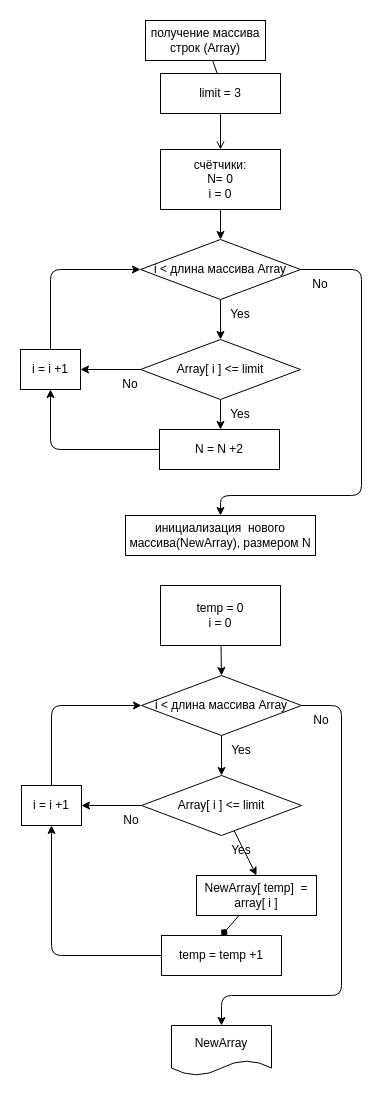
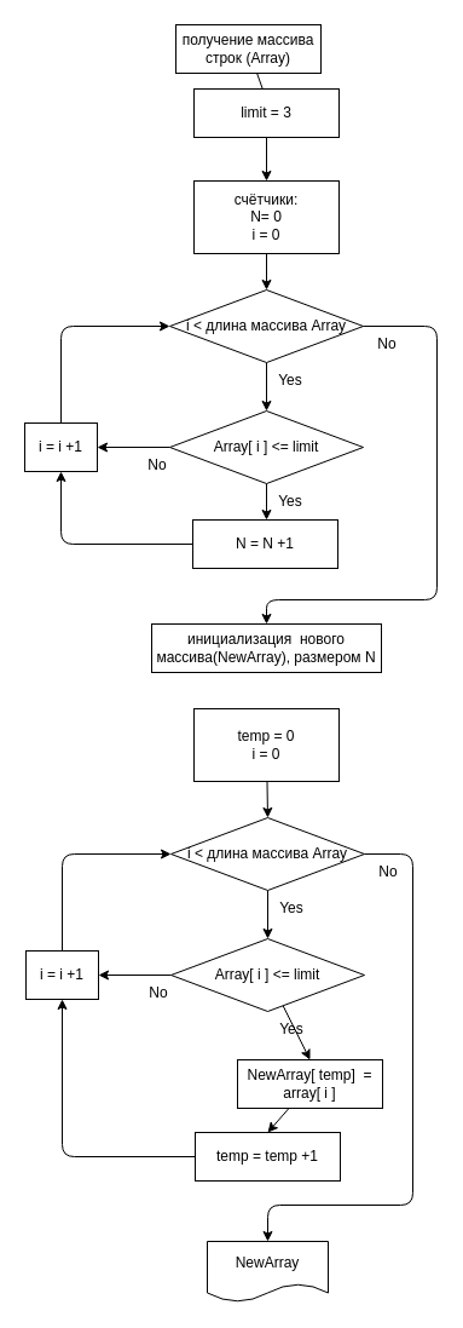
  <mxCell id="0" />
  <mxCell id="1" parent="0" />
  <mxCell id="2" style="edgeStyle=none;html=1;entryX=0.5;entryY=0;entryDx=0;entryDy=0;" parent="1" source="3" edge="1"><mxGeometry relative="1" as="geometry"><mxPoint x="221" y="85" as="targetPoint" /></mxGeometry></mxCell>
  <mxCell id="3" value="получение массива строк (Array)" style="rounded=0;whiteSpace=wrap;html=1;" parent="1" vertex="1"><mxGeometry x="145" y="20" width="120" height="40" as="geometry" /></mxCell>
  <mxCell id="4" value="инициализация&amp;nbsp; нового массива(NewArray), размером N" style="rounded=0;whiteSpace=wrap;html=1;" parent="1" vertex="1"><mxGeometry x="125" y="515" width="190" height="40" as="geometry" /></mxCell>
  <mxCell id="5" style="edgeStyle=none;html=1;entryX=0.5;entryY=0;entryDx=0;entryDy=0;" parent="1" source="6" target="9" edge="1"><mxGeometry relative="1" as="geometry" /></mxCell>
  <mxCell id="6" value="temp = 0&lt;br&gt;i = 0" style="rounded=0;whiteSpace=wrap;html=1;" parent="1" vertex="1"><mxGeometry x="160" y="585" width="120" height="60" as="geometry" /></mxCell>
  <mxCell id="7" style="edgeStyle=none;html=1;entryX=0.5;entryY=0;entryDx=0;entryDy=0;" parent="1" source="9" target="12" edge="1"><mxGeometry relative="1" as="geometry" /></mxCell>
  <mxCell id="8" style="edgeStyle=none;html=1;entryX=0.5;entryY=0;entryDx=0;entryDy=0;" parent="1" source="9" target="23" edge="1"><mxGeometry relative="1" as="geometry"><Array as="points"><mxPoint x="341" y="705" /><mxPoint x="341" y="995" /><mxPoint x="221" y="995" /></Array></mxGeometry></mxCell>
  <mxCell id="9" value="i &amp;lt; длина массива Array" style="rhombus;whiteSpace=wrap;html=1;" parent="1" vertex="1"><mxGeometry x="141" y="675" width="160" height="60" as="geometry" /></mxCell>
  <mxCell id="10" style="edgeStyle=none;html=1;entryX=0.5;entryY=0;entryDx=0;entryDy=0;" parent="1" source="12" target="14" edge="1"><mxGeometry relative="1" as="geometry" /></mxCell>
  <mxCell id="11" style="edgeStyle=none;html=1;" parent="1" source="12" edge="1"><mxGeometry relative="1" as="geometry"><mxPoint x="81" y="805" as="targetPoint" /></mxGeometry></mxCell>
  <mxCell id="12" value="Array[ i ] &amp;lt;= limit" style="rhombus;whiteSpace=wrap;html=1;" parent="1" vertex="1"><mxGeometry x="141" y="775" width="160" height="60" as="geometry" /></mxCell>
- <mxCell id="13" style="edgeStyle=none;html=1;entryX=0.5;entryY=0;entryDx=0;entryDy=0;endArrow=diamond;" parent="1" source="14" target="16" edge="1"><mxGeometry relative="1" as="geometry" /></mxCell>
+ <mxCell id="13" style="edgeStyle=none;html=1;entryX=0.5;entryY=0;entryDx=0;entryDy=0;" parent="1" source="14" target="16" edge="1"><mxGeometry relative="1" as="geometry" /></mxCell>
  <mxCell id="14" value="NewArray[ temp]&amp;nbsp; = array[ i ]" style="rounded=0;whiteSpace=wrap;html=1;" parent="1" vertex="1"><mxGeometry x="196" y="875" width="120" height="40" as="geometry" /></mxCell>
  <mxCell id="15" style="edgeStyle=none;html=1;entryX=0.5;entryY=1;entryDx=0;entryDy=0;" parent="1" source="16" target="21" edge="1"><mxGeometry relative="1" as="geometry"><Array as="points"><mxPoint x="51" y="955" /></Array></mxGeometry></mxCell>
  <mxCell id="16" value="temp = temp +1" style="rounded=0;whiteSpace=wrap;html=1;" parent="1" vertex="1"><mxGeometry x="161" y="935" width="120" height="40" as="geometry" /></mxCell>
  <mxCell id="17" value="Yes" style="text;html=1;strokeColor=none;fillColor=none;align=center;verticalAlign=middle;whiteSpace=wrap;rounded=0;" parent="1" vertex="1"><mxGeometry x="231" y="745" width="20" height="10" as="geometry" /></mxCell>
  <mxCell id="18" value="Yes" style="text;html=1;strokeColor=none;fillColor=none;align=center;verticalAlign=middle;whiteSpace=wrap;rounded=0;" parent="1" vertex="1"><mxGeometry x="231" y="845" width="20" height="10" as="geometry" /></mxCell>
  <mxCell id="19" value="No" style="text;html=1;strokeColor=none;fillColor=none;align=center;verticalAlign=middle;whiteSpace=wrap;rounded=0;" parent="1" vertex="1"><mxGeometry x="311" y="715" width="20" height="10" as="geometry" /></mxCell>
  <mxCell id="20" style="edgeStyle=none;html=1;entryX=0;entryY=0.5;entryDx=0;entryDy=0;" parent="1" source="21" target="9" edge="1"><mxGeometry relative="1" as="geometry"><Array as="points"><mxPoint x="51" y="705" /></Array></mxGeometry></mxCell>
  <mxCell id="21" value="i = i +1" style="rounded=0;whiteSpace=wrap;html=1;" parent="1" vertex="1"><mxGeometry x="21" y="785" width="60" height="40" as="geometry" /></mxCell>
  <mxCell id="22" value="No" style="text;html=1;strokeColor=none;fillColor=none;align=center;verticalAlign=middle;whiteSpace=wrap;rounded=0;" parent="1" vertex="1"><mxGeometry x="121" y="815" width="20" height="10" as="geometry" /></mxCell>
  <mxCell id="23" value="NewArray" style="shape=document;whiteSpace=wrap;html=1;boundedLbl=1;" parent="1" vertex="1"><mxGeometry x="171" y="1025" width="100" height="50" as="geometry" /></mxCell>
  <mxCell id="24" style="edgeStyle=none;html=1;entryX=0.5;entryY=0;entryDx=0;entryDy=0;" parent="1" source="25" target="28" edge="1"><mxGeometry relative="1" as="geometry" /></mxCell>
  <mxCell id="25" value="счётчики:&lt;br&gt;N= 0&lt;br&gt;i = 0" style="rounded=0;whiteSpace=wrap;html=1;" parent="1" vertex="1"><mxGeometry x="160" y="149" width="120" height="60" as="geometry" /></mxCell>
  <mxCell id="26" style="edgeStyle=none;html=1;entryX=0.5;entryY=0;entryDx=0;entryDy=0;" parent="1" source="28" target="31" edge="1"><mxGeometry relative="1" as="geometry" /></mxCell>
  <mxCell id="27" style="edgeStyle=none;html=1;" parent="1" source="28" target="4" edge="1"><mxGeometry relative="1" as="geometry"><Array as="points"><mxPoint x="361" y="269" /><mxPoint x="361" y="495" /><mxPoint x="220" y="495" /></Array></mxGeometry></mxCell>
  <mxCell id="28" value="i &amp;lt; длина массива Array" style="rhombus;whiteSpace=wrap;html=1;" parent="1" vertex="1"><mxGeometry x="140" y="239" width="160" height="60" as="geometry" /></mxCell>
  <mxCell id="29" style="edgeStyle=none;html=1;entryX=0.5;entryY=0;entryDx=0;entryDy=0;" parent="1" source="31" edge="1"><mxGeometry relative="1" as="geometry"><mxPoint x="220" y="429" as="targetPoint" /></mxGeometry></mxCell>
  <mxCell id="30" style="edgeStyle=none;html=1;" parent="1" source="31" edge="1"><mxGeometry relative="1" as="geometry"><mxPoint x="80" y="369" as="targetPoint" /></mxGeometry></mxCell>
  <mxCell id="31" value="Array[ i ] &amp;lt;= limit" style="rhombus;whiteSpace=wrap;html=1;" parent="1" vertex="1"><mxGeometry x="140" y="339" width="160" height="60" as="geometry" /></mxCell>
  <mxCell id="32" style="edgeStyle=none;html=1;entryX=0.5;entryY=1;entryDx=0;entryDy=0;" parent="1" source="33" target="38" edge="1"><mxGeometry relative="1" as="geometry"><Array as="points"><mxPoint x="50" y="449" /></Array></mxGeometry></mxCell>
- <mxCell id="33" value="N = N +2" style="rounded=0;whiteSpace=wrap;html=1;" parent="1" vertex="1"><mxGeometry x="159" y="429" width="120" height="40" as="geometry" /></mxCell>
+ <mxCell id="33" value="N = N +1" style="rounded=0;whiteSpace=wrap;html=1;" parent="1" vertex="1"><mxGeometry x="159" y="429" width="120" height="40" as="geometry" /></mxCell>
  <mxCell id="34" value="Yes" style="text;html=1;strokeColor=none;fillColor=none;align=center;verticalAlign=middle;whiteSpace=wrap;rounded=0;" parent="1" vertex="1"><mxGeometry x="230" y="309" width="20" height="10" as="geometry" /></mxCell>
  <mxCell id="35" value="Yes" style="text;html=1;strokeColor=none;fillColor=none;align=center;verticalAlign=middle;whiteSpace=wrap;rounded=0;" parent="1" vertex="1"><mxGeometry x="230" y="409" width="20" height="10" as="geometry" /></mxCell>
  <mxCell id="36" value="No" style="text;html=1;strokeColor=none;fillColor=none;align=center;verticalAlign=middle;whiteSpace=wrap;rounded=0;" parent="1" vertex="1"><mxGeometry x="310" y="279" width="20" height="10" as="geometry" /></mxCell>
  <mxCell id="37" style="edgeStyle=none;html=1;entryX=0;entryY=0.5;entryDx=0;entryDy=0;" parent="1" source="38" target="28" edge="1"><mxGeometry relative="1" as="geometry"><Array as="points"><mxPoint x="50" y="269" /></Array></mxGeometry></mxCell>
  <mxCell id="38" value="i = i +1" style="rounded=0;whiteSpace=wrap;html=1;" parent="1" vertex="1"><mxGeometry x="20" y="349" width="60" height="40" as="geometry" /></mxCell>
  <mxCell id="39" value="No" style="text;html=1;strokeColor=none;fillColor=none;align=center;verticalAlign=middle;whiteSpace=wrap;rounded=0;" parent="1" vertex="1"><mxGeometry x="120" y="379" width="20" height="10" as="geometry" /></mxCell>
- <mxCell id="40" style="edgeStyle=none;html=1;entryX=0.5;entryY=0;entryDx=0;entryDy=0;endArrow=open;" parent="1" source="41" target="25" edge="1"><mxGeometry relative="1" as="geometry" /></mxCell>
+ <mxCell id="40" style="edgeStyle=none;html=1;entryX=0.5;entryY=0;entryDx=0;entryDy=0;" parent="1" source="41" target="25" edge="1"><mxGeometry relative="1" as="geometry" /></mxCell>
  <mxCell id="41" value="limit = 3" style="rounded=0;whiteSpace=wrap;html=1;" parent="1" vertex="1"><mxGeometry x="160" y="73" width="120" height="40" as="geometry" /></mxCell>
